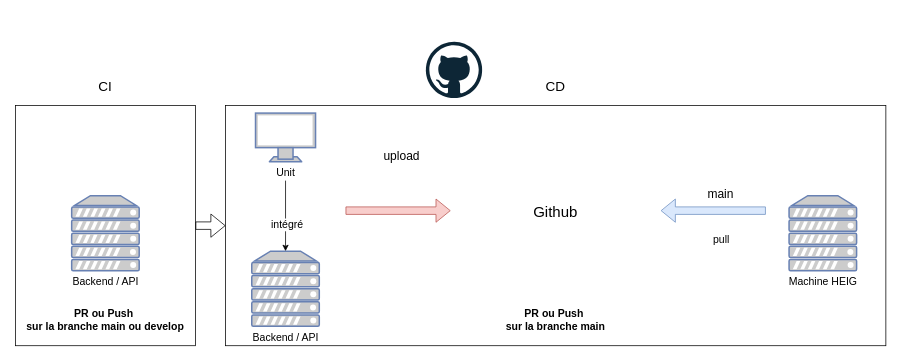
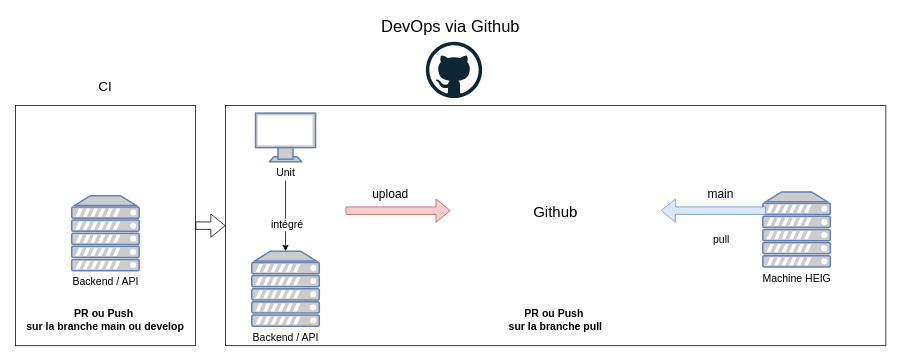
  <mxCell id="0" />
  <mxCell id="1" parent="0" />
  <mxCell id="2" value="" style="rounded=0;whiteSpace=wrap;html=1;fontSize=14;fontColor=#000000;strokeColor=#000000;fillColor=none;" parent="1" vertex="1"><mxGeometry x="300" y="140" width="880" height="320" as="geometry" /></mxCell>
  <mxCell id="3" value="" style="rounded=0;whiteSpace=wrap;html=1;fontSize=14;fontColor=#000000;strokeColor=#000000;fillColor=none;" parent="1" vertex="1"><mxGeometry y="140" width="240" height="320" as="geometry" x="20" /></mxCell>
  <mxCell id="4" value="Backend / API" style="fontColor=#000000;verticalAlign=top;verticalLabelPosition=bottom;labelPosition=center;align=center;html=1;outlineConnect=0;fillColor=#CCCCCC;strokeColor=#6881B3;gradientColor=none;gradientDirection=north;strokeWidth=2;shape=mxgraph.networks.server;fontSize=14;" parent="1" vertex="1"><mxGeometry x="95" y="260" width="90" height="100" as="geometry" /></mxCell>
- <mxCell id="5" value="Machine HEIG" style="fontColor=#000000;verticalAlign=top;verticalLabelPosition=bottom;labelPosition=center;align=center;html=1;outlineConnect=0;fillColor=#CCCCCC;strokeColor=#6881B3;gradientColor=none;gradientDirection=north;strokeWidth=2;shape=mxgraph.networks.server;fontSize=14;" parent="1" vertex="1"><mxGeometry x="1051" y="260" width="90" height="100" as="geometry" /></mxCell>
+ <mxCell id="5" value="Machine HEIG" style="fontColor=#000000;verticalAlign=top;verticalLabelPosition=bottom;labelPosition=center;align=center;html=1;outlineConnect=0;fillColor=#CCCCCC;strokeColor=#6881B3;gradientColor=none;gradientDirection=north;strokeWidth=2;shape=mxgraph.networks.server;fontSize=14;" parent="1" vertex="1"><mxGeometry x="1016" y="255" width="90" height="100" as="geometry" /></mxCell>
  <mxCell id="6" value="Unit" style="fontColor=#000000;verticalAlign=top;verticalLabelPosition=bottom;labelPosition=center;align=center;html=1;outlineConnect=0;fillColor=#CCCCCC;strokeColor=#6881B3;gradientColor=none;gradientDirection=north;strokeWidth=2;shape=mxgraph.networks.monitor;fontSize=14;" parent="1" vertex="1"><mxGeometry x="340" y="150" width="80" height="65" as="geometry" /></mxCell>
  <mxCell id="7" value="" style="dashed=0;outlineConnect=0;html=1;align=center;labelPosition=center;verticalLabelPosition=bottom;verticalAlign=top;shape=mxgraph.weblogos.github;fontSize=14;fontColor=#000000;" parent="1" vertex="1"><mxGeometry x="567" y="55" width="75" height="75" as="geometry" /></mxCell>
  <mxCell id="8" value="CI" style="text;html=1;strokeColor=none;fillColor=none;align=center;verticalAlign=middle;whiteSpace=wrap;rounded=0;fontSize=18;fontColor=#000000;" parent="1" vertex="1"><mxGeometry x="110" y="100" width="60" height="30" as="geometry" /></mxCell>
- <mxCell id="10" value="CD" style="text;html=1;strokeColor=none;fillColor=none;align=center;verticalAlign=middle;whiteSpace=wrap;rounded=0;fontSize=18;fontColor=#000000;" parent="1" vertex="1"><mxGeometry x="710" y="100" width="60" height="30" as="geometry" /></mxCell>
+ <mxCell id="9" value="DevOps via Github" style="text;html=1;strokeColor=none;fillColor=none;align=center;verticalAlign=middle;whiteSpace=wrap;rounded=0;fontSize=22;fontColor=#000000;" parent="1" vertex="1"><mxGeometry width="1160" height="30" as="geometry" x="20" y="20" /></mxCell>
  <mxCell id="11" value="Backend / API" style="fontColor=#000000;verticalAlign=top;verticalLabelPosition=bottom;labelPosition=center;align=center;html=1;outlineConnect=0;fillColor=#CCCCCC;strokeColor=#6881B3;gradientColor=none;gradientDirection=north;strokeWidth=2;shape=mxgraph.networks.server;fontSize=14;" parent="1" vertex="1"><mxGeometry x="335" y="334" width="90" height="100" as="geometry" /></mxCell>
  <mxCell id="12" value="" style="shape=flexArrow;endArrow=classic;html=1;rounded=0;fontSize=21;fontColor=#000000;fillColor=#f8cecc;strokeColor=#b85450;" parent="1" edge="1"><mxGeometry width="50" height="50" relative="1" as="geometry"><mxPoint x="460" y="280" as="sourcePoint" /><mxPoint x="600" y="280" as="targetPoint" /></mxGeometry></mxCell>
  <mxCell id="13" value="" style="shape=flexArrow;endArrow=classic;html=1;rounded=0;fontSize=21;fontColor=#000000;fillColor=#dae8fc;strokeColor=#6c8ebf;" parent="1" edge="1"><mxGeometry width="50" height="50" relative="1" as="geometry"><mxPoint x="1020" y="280" as="sourcePoint" /><mxPoint x="880" y="280" as="targetPoint" /></mxGeometry></mxCell>
  <mxCell id="14" value="" style="shape=flexArrow;endArrow=classic;html=1;rounded=0;fontSize=21;fontColor=#000000;entryX=0;entryY=0.5;entryDx=0;entryDy=0;exitX=1;exitY=0.5;exitDx=0;exitDy=0;" parent="1" source="3" target="2" edge="1"><mxGeometry width="50" height="50" relative="1" as="geometry"><mxPoint x="470" y="270" as="sourcePoint" /><mxPoint x="610" y="270" as="targetPoint" /></mxGeometry></mxCell>
- <mxCell id="15" value="PR ou Push&amp;nbsp;&lt;br&gt;sur la branche main" style="text;html=1;strokeColor=none;fillColor=none;align=center;verticalAlign=middle;whiteSpace=wrap;rounded=0;fontSize=14;fontColor=#000000;fontStyle=1" parent="1" vertex="1"><mxGeometry x="620" y="410" width="240" height="30" as="geometry" /></mxCell>
+ <mxCell id="15" value="PR ou Push&amp;nbsp;&lt;br&gt;sur la branche pull" style="text;html=1;strokeColor=none;fillColor=none;align=center;verticalAlign=middle;whiteSpace=wrap;rounded=0;fontSize=14;fontColor=#000000;fontStyle=1" parent="1" vertex="1"><mxGeometry x="620" y="410" width="240" height="30" as="geometry" /></mxCell>
  <mxCell id="16" value="PR ou Push&amp;nbsp;&lt;br&gt;sur la branche main ou develop" style="text;html=1;strokeColor=none;fillColor=none;align=center;verticalAlign=middle;whiteSpace=wrap;rounded=0;fontSize=14;fontColor=#000000;fontStyle=1" parent="1" vertex="1"><mxGeometry y="410" width="240" height="30" as="geometry" x="20" /></mxCell>
  <mxCell id="17" value="" style="endArrow=classic;html=1;rounded=0;fontSize=14;fontColor=#000000;entryX=0.5;entryY=0;entryDx=0;entryDy=0;entryPerimeter=0;" parent="1" target="11" edge="1"><mxGeometry width="50" height="50" relative="1" as="geometry"><mxPoint x="380" y="240" as="sourcePoint" /><mxPoint x="570" y="310" as="targetPoint" /></mxGeometry></mxCell>
  <mxCell id="18" value="intégré" style="edgeLabel;html=1;align=center;verticalAlign=middle;resizable=0;points=[];fontSize=14;fontColor=#000000;" parent="17" vertex="1" connectable="0"><mxGeometry x="0.239" y="1" relative="1" as="geometry"><mxPoint as="offset" /></mxGeometry></mxCell>
  <mxCell id="19" value="pull" style="text;html=1;strokeColor=none;fillColor=none;align=center;verticalAlign=middle;whiteSpace=wrap;rounded=0;fontSize=14;fontColor=#000000;" parent="1" vertex="1"><mxGeometry x="930.5" y="304" width="60" height="30" as="geometry" /></mxCell>
  <mxCell id="20" value="&lt;font style=&quot;font-size: 20px&quot;&gt;Github&lt;/font&gt;" style="text;html=1;strokeColor=none;fillColor=none;align=center;verticalAlign=middle;whiteSpace=wrap;rounded=0;" vertex="1" parent="1"><mxGeometry x="600" y="265.5" width="280" height="30" as="geometry" /></mxCell>
- <mxCell id="21" value="&lt;font style=&quot;font-size: 16px&quot;&gt;upload&lt;/font&gt;" style="text;html=1;strokeColor=none;fillColor=none;align=center;verticalAlign=middle;whiteSpace=wrap;rounded=0;fontSize=20;" vertex="1" parent="1"><mxGeometry x="505" y="190" width="60" height="30" as="geometry" /></mxCell>
+ <mxCell id="21" value="&lt;font style=&quot;font-size: 16px&quot;&gt;upload&lt;/font&gt;" style="text;html=1;strokeColor=none;fillColor=none;align=center;verticalAlign=middle;whiteSpace=wrap;rounded=0;fontSize=20;" vertex="1" parent="1"><mxGeometry x="490" y="240" width="60" height="30" as="geometry" /></mxCell>
  <mxCell id="22" value="&lt;font style=&quot;font-size: 16px&quot;&gt;main&lt;/font&gt;" style="text;html=1;strokeColor=none;fillColor=none;align=center;verticalAlign=middle;whiteSpace=wrap;rounded=0;fontSize=20;" vertex="1" parent="1"><mxGeometry x="930" y="240" width="60" height="30" as="geometry" /></mxCell>
